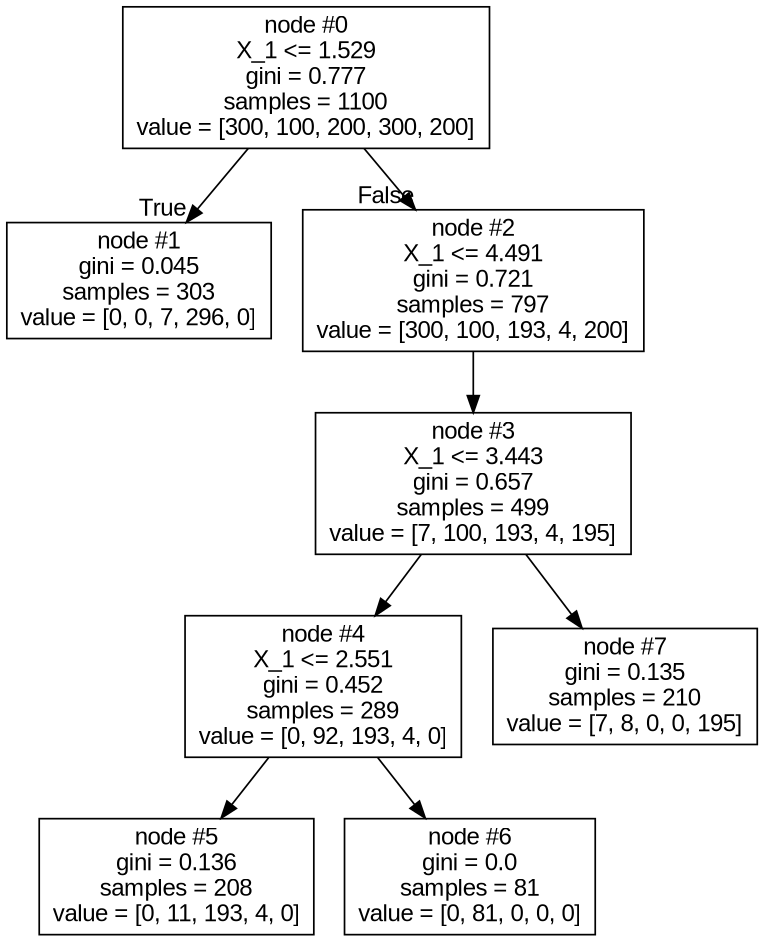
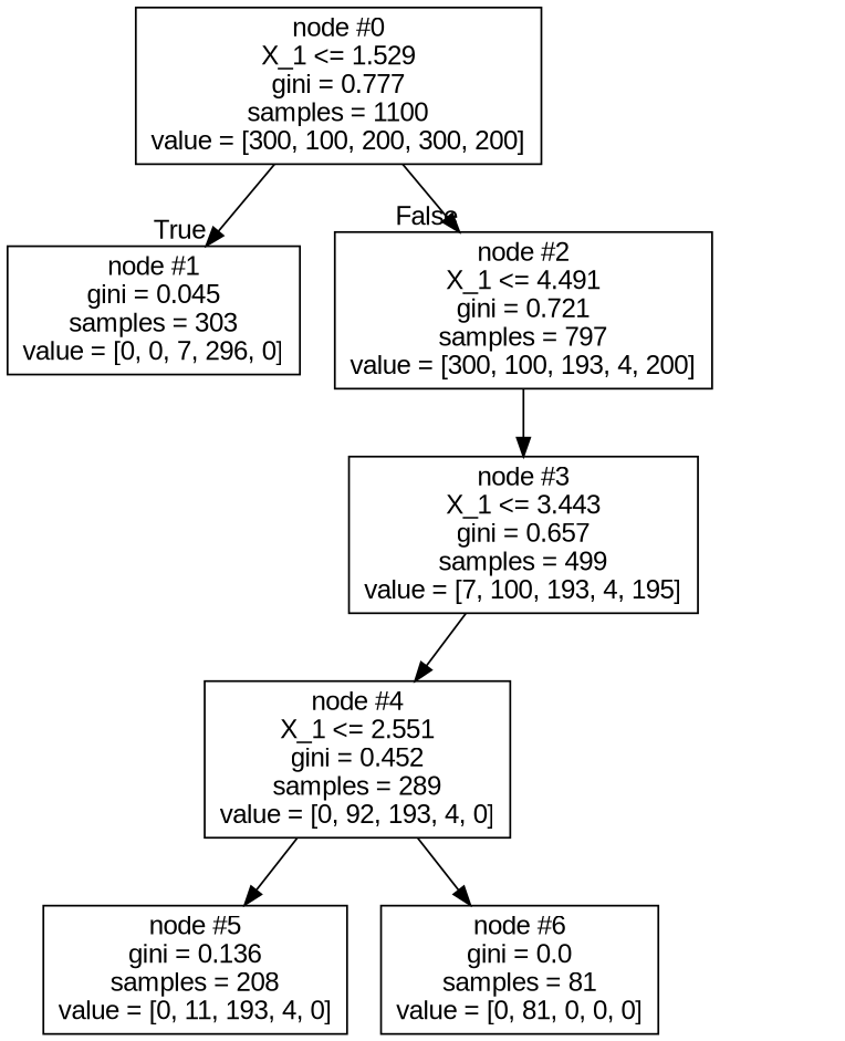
  digraph {
    fontname="Liberation Sans"
    node [fontname="Liberation Sans" shape=box]
    edge [fontname="Liberation Sans"]
    n1 [label="node #0\nX_1 <= 1.529\ngini = 0.777\nsamples = 1100\nvalue = [300, 100, 200, 300, 200]"]
    n2 [label="node #1\ngini = 0.045\nsamples = 303\nvalue = [0, 0, 7, 296, 0]"]
    n3 [label="node #2\nX_1 <= 4.491\ngini = 0.721\nsamples = 797\nvalue = [300, 100, 193, 4, 200]"]
    n4 [label="node #3\nX_1 <= 3.443\ngini = 0.657\nsamples = 499\nvalue = [7, 100, 193, 4, 195]"]
    n5 [label="node #4\nX_1 <= 2.551\ngini = 0.452\nsamples = 289\nvalue = [0, 92, 193, 4, 0]"]
-   n6 [label="node #7\ngini = 0.135\nsamples = 210\nvalue = [7, 8, 0, 0, 195]"]
    n7 [label="node #5\ngini = 0.136\nsamples = 208\nvalue = [0, 11, 193, 4, 0]"]
    n8 [label="node #6\ngini = 0.0\nsamples = 81\nvalue = [0, 81, 0, 0, 0]"]
    n1 -> n2 [headlabel=True labelangle=45 labeldistance=2.5]
    n1 -> n3 [headlabel=False labelangle=-45 labeldistance=2.5]
    n3 -> n4
    n4 -> n5
-   n4 -> n6
    n5 -> n7
    n5 -> n8
  }
